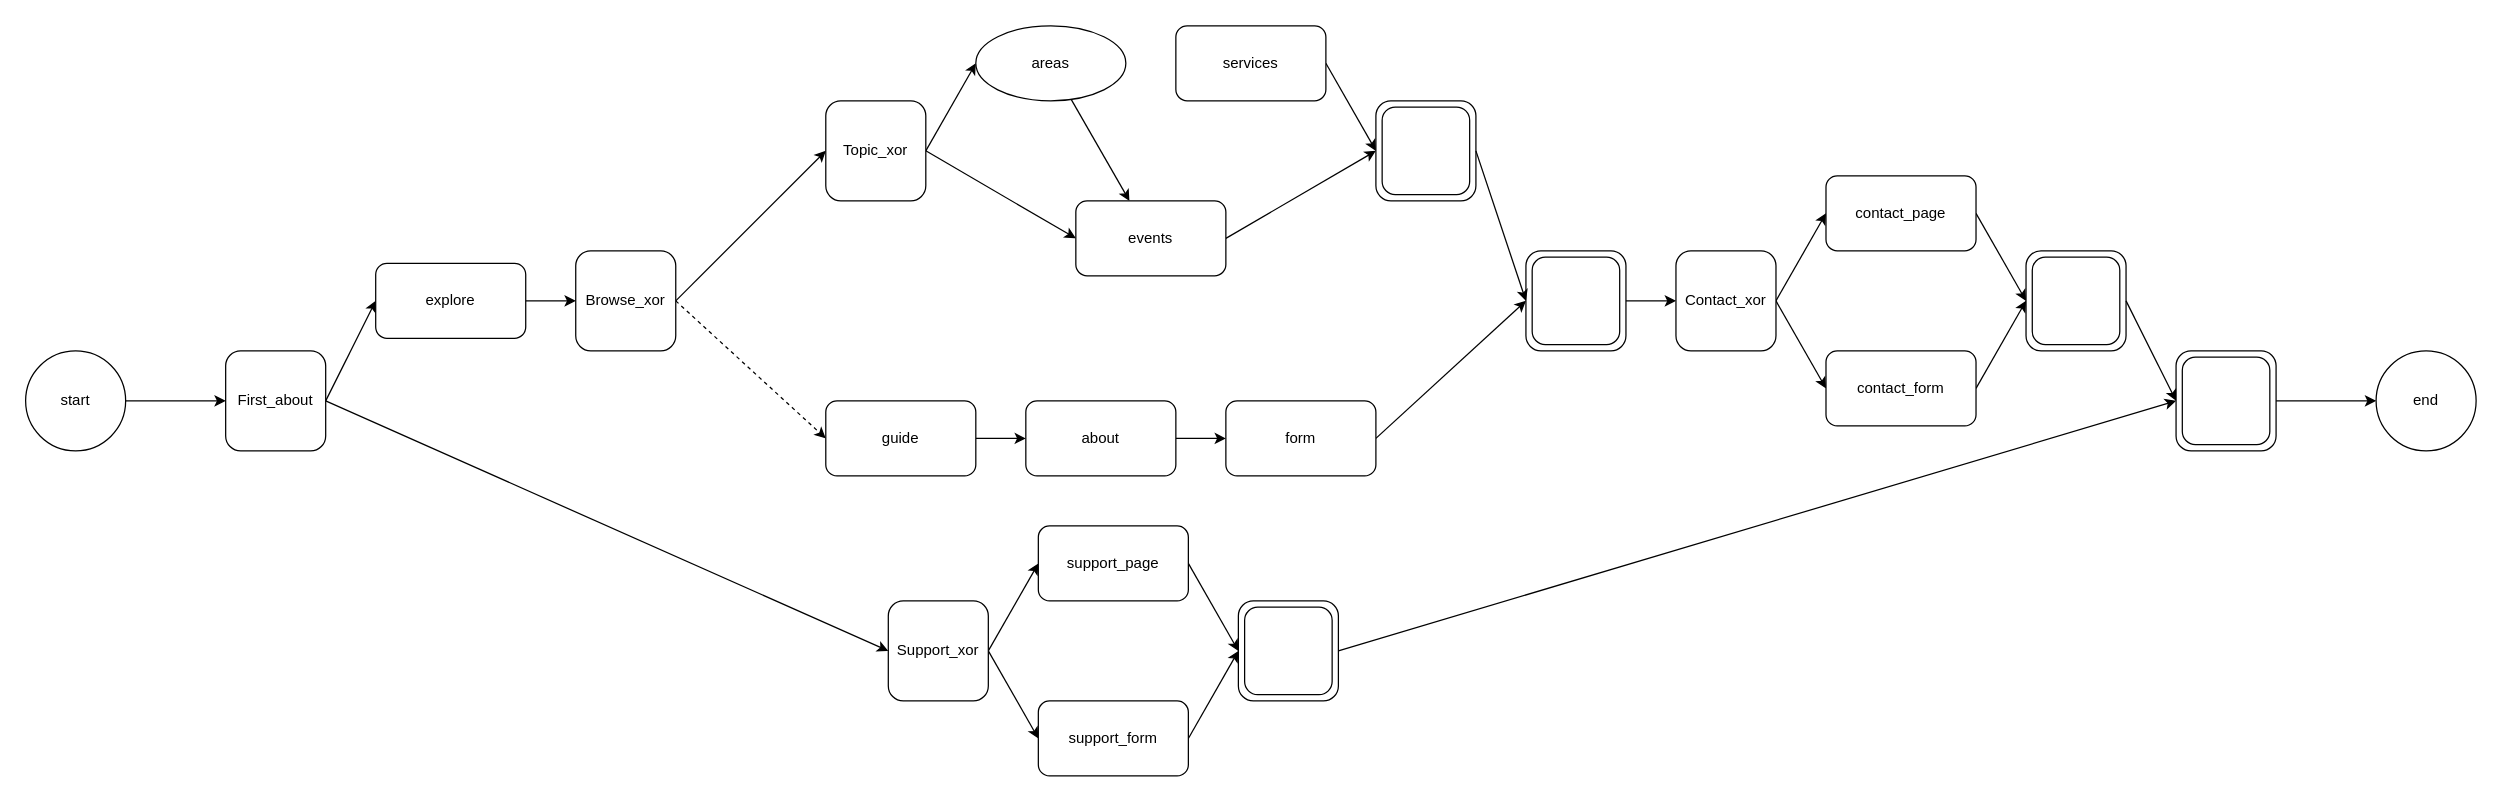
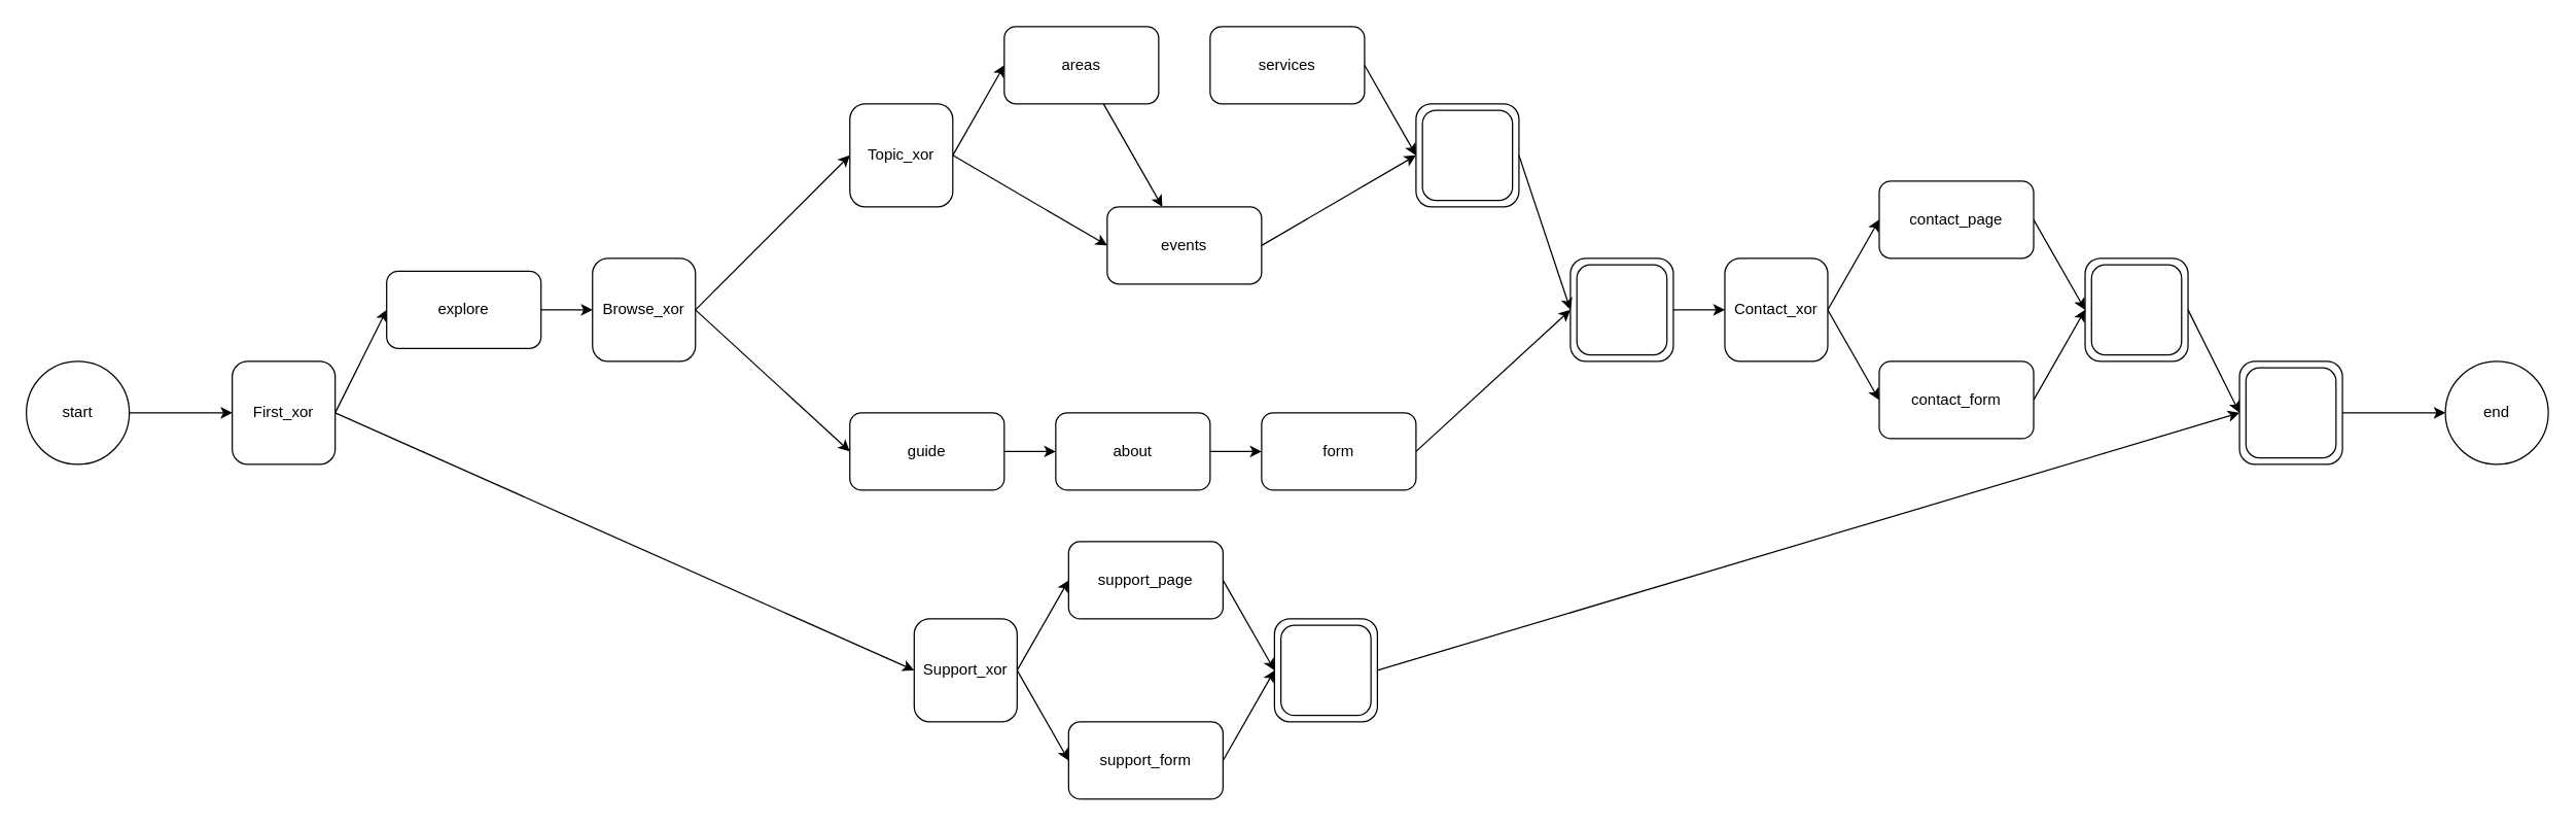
  <mxCell id="0" />
  <mxCell id="1" parent="0" />
  <mxCell id="2" style="edgeStyle=none;rounded=0;orthogonalLoop=1;jettySize=auto;html=1;entryX=0;entryY=0.5;entryDx=0;entryDy=0;" parent="1" source="3" target="53" edge="1"><mxGeometry relative="1" as="geometry" /></mxCell>
  <mxCell id="3" value="start" style="ellipse;whiteSpace=wrap;html=1;aspect=fixed;" parent="1" vertex="1"><mxGeometry x="20" y="280" width="80" height="80" as="geometry" /></mxCell>
  <mxCell id="4" value="" style="group" parent="1" vertex="1" connectable="0"><mxGeometry x="1100" y="80" width="80" height="80" as="geometry" /></mxCell>
  <mxCell id="5" value="" style="rounded=1;whiteSpace=wrap;html=1;" parent="4" vertex="1"><mxGeometry width="80" height="80" as="geometry" /></mxCell>
  <mxCell id="6" value="" style="rounded=1;whiteSpace=wrap;html=1;" parent="4" vertex="1"><mxGeometry x="5" y="5" width="70" height="70" as="geometry" /></mxCell>
- <mxCell id="7" style="rounded=0;orthogonalLoop=1;jettySize=auto;html=1;entryX=0;entryY=0.5;entryDx=0;entryDy=0;exitX=1;exitY=0.5;exitDx=0;exitDy=0;dashed=1;" parent="1" source="9" target="11" edge="1"><mxGeometry relative="1" as="geometry" /></mxCell>
+ <mxCell id="7" style="rounded=0;orthogonalLoop=1;jettySize=auto;html=1;entryX=0;entryY=0.5;entryDx=0;entryDy=0;exitX=1;exitY=0.5;exitDx=0;exitDy=0;" parent="1" source="9" target="11" edge="1"><mxGeometry relative="1" as="geometry" /></mxCell>
  <mxCell id="8" style="edgeStyle=none;rounded=0;orthogonalLoop=1;jettySize=auto;html=1;entryX=0;entryY=0.5;entryDx=0;entryDy=0;exitX=1;exitY=0.5;exitDx=0;exitDy=0;" parent="1" source="9" target="18" edge="1"><mxGeometry relative="1" as="geometry" /></mxCell>
  <mxCell id="9" value="Browse_xor" style="rounded=1;whiteSpace=wrap;html=1;" parent="1" vertex="1"><mxGeometry x="460" y="200" width="80" height="80" as="geometry" /></mxCell>
  <mxCell id="10" style="edgeStyle=orthogonalEdgeStyle;rounded=0;orthogonalLoop=1;jettySize=auto;html=1;entryX=0;entryY=0.5;entryDx=0;entryDy=0;" parent="1" source="11" target="13" edge="1"><mxGeometry relative="1" as="geometry" /></mxCell>
  <mxCell id="11" value="guide" style="rounded=1;whiteSpace=wrap;html=1;" parent="1" vertex="1"><mxGeometry x="660" y="320" width="120" height="60" as="geometry" /></mxCell>
  <mxCell id="12" style="edgeStyle=orthogonalEdgeStyle;rounded=0;orthogonalLoop=1;jettySize=auto;html=1;entryX=0;entryY=0.5;entryDx=0;entryDy=0;" parent="1" source="13" target="15" edge="1"><mxGeometry relative="1" as="geometry" /></mxCell>
  <mxCell id="13" value="about" style="rounded=1;whiteSpace=wrap;html=1;" parent="1" vertex="1"><mxGeometry x="820" y="320" width="120" height="60" as="geometry" /></mxCell>
  <mxCell id="14" style="rounded=0;orthogonalLoop=1;jettySize=auto;html=1;entryX=0;entryY=0.5;entryDx=0;entryDy=0;exitX=1;exitY=0.5;exitDx=0;exitDy=0;" parent="1" source="15" target="24" edge="1"><mxGeometry relative="1" as="geometry"><mxPoint x="1140" y="350" as="targetPoint" /></mxGeometry></mxCell>
  <mxCell id="15" value="form" style="rounded=1;whiteSpace=wrap;html=1;" parent="1" vertex="1"><mxGeometry x="980" y="320" width="120" height="60" as="geometry" /></mxCell>
  <mxCell id="16" style="edgeStyle=none;rounded=0;orthogonalLoop=1;jettySize=auto;html=1;entryX=0;entryY=0.5;entryDx=0;entryDy=0;exitX=1;exitY=0.5;exitDx=0;exitDy=0;" parent="1" source="18" target="20" edge="1"><mxGeometry relative="1" as="geometry" /></mxCell>
  <mxCell id="17" style="edgeStyle=none;rounded=0;orthogonalLoop=1;jettySize=auto;html=1;entryX=0;entryY=0.5;entryDx=0;entryDy=0;exitX=1;exitY=0.5;exitDx=0;exitDy=0;" parent="1" source="18" target="22" edge="1"><mxGeometry relative="1" as="geometry" /></mxCell>
  <mxCell id="18" value="Topic_xor" style="rounded=1;whiteSpace=wrap;html=1;" parent="1" vertex="1"><mxGeometry x="660" y="80" width="80" height="80" as="geometry" /></mxCell>
  <mxCell id="19" style="edgeStyle=none;rounded=0;orthogonalLoop=1;jettySize=auto;html=1;" parent="1" source="20" target="22" edge="1"><mxGeometry relative="1" as="geometry" /></mxCell>
- <mxCell id="20" value="areas" style="ellipse;whiteSpace=wrap;html=1;" parent="1" vertex="1"><mxGeometry x="780" y="20" width="120" height="60" as="geometry" /></mxCell>
+ <mxCell id="20" value="areas" style="rounded=1;whiteSpace=wrap;html=1;" parent="1" vertex="1"><mxGeometry x="780" y="20" width="120" height="60" as="geometry" /></mxCell>
  <mxCell id="21" style="edgeStyle=none;rounded=0;orthogonalLoop=1;jettySize=auto;html=1;entryX=0;entryY=0.5;entryDx=0;entryDy=0;exitX=1;exitY=0.5;exitDx=0;exitDy=0;" parent="1" source="22" target="5" edge="1"><mxGeometry relative="1" as="geometry" /></mxCell>
  <mxCell id="22" value="events" style="rounded=1;whiteSpace=wrap;html=1;" parent="1" vertex="1"><mxGeometry x="860" y="160" width="120" height="60" as="geometry" /></mxCell>
  <mxCell id="23" value="" style="group" parent="1" vertex="1" connectable="0"><mxGeometry x="1220" y="200" width="80" height="80" as="geometry" /></mxCell>
  <mxCell id="24" value="" style="rounded=1;whiteSpace=wrap;html=1;" parent="23" vertex="1"><mxGeometry width="80" height="80" as="geometry" /></mxCell>
  <mxCell id="25" value="" style="rounded=1;whiteSpace=wrap;html=1;" parent="23" vertex="1"><mxGeometry x="5" y="5" width="70" height="70" as="geometry" /></mxCell>
  <mxCell id="26" style="edgeStyle=none;rounded=0;orthogonalLoop=1;jettySize=auto;html=1;entryX=0;entryY=0.5;entryDx=0;entryDy=0;exitX=1;exitY=0.5;exitDx=0;exitDy=0;" parent="1" source="5" target="24" edge="1"><mxGeometry relative="1" as="geometry" /></mxCell>
  <mxCell id="27" value="end" style="ellipse;whiteSpace=wrap;html=1;aspect=fixed;" parent="1" vertex="1"><mxGeometry x="1900" y="280" width="80" height="80" as="geometry" /></mxCell>
  <mxCell id="28" style="edgeStyle=none;rounded=0;orthogonalLoop=1;jettySize=auto;html=1;exitX=1;exitY=0.5;exitDx=0;exitDy=0;entryX=0;entryY=0.5;entryDx=0;entryDy=0;" parent="1" source="29" target="5" edge="1"><mxGeometry relative="1" as="geometry"><mxPoint x="1180" y="120" as="targetPoint" /></mxGeometry></mxCell>
  <mxCell id="29" value="services" style="rounded=1;whiteSpace=wrap;html=1;" parent="1" vertex="1"><mxGeometry x="940" y="20" width="120" height="60" as="geometry" /></mxCell>
  <mxCell id="30" style="edgeStyle=none;rounded=0;orthogonalLoop=1;jettySize=auto;html=1;entryX=0;entryY=0.5;entryDx=0;entryDy=0;exitX=1;exitY=0.5;exitDx=0;exitDy=0;" parent="1" source="32" target="35" edge="1"><mxGeometry relative="1" as="geometry" /></mxCell>
  <mxCell id="31" style="edgeStyle=none;rounded=0;orthogonalLoop=1;jettySize=auto;html=1;entryX=0;entryY=0.5;entryDx=0;entryDy=0;exitX=1;exitY=0.5;exitDx=0;exitDy=0;" parent="1" source="32" target="40" edge="1"><mxGeometry relative="1" as="geometry" /></mxCell>
  <mxCell id="32" value="Contact_xor" style="rounded=1;whiteSpace=wrap;html=1;" parent="1" vertex="1"><mxGeometry x="1340" y="200" width="80" height="80" as="geometry" /></mxCell>
  <mxCell id="33" style="edgeStyle=none;rounded=0;orthogonalLoop=1;jettySize=auto;html=1;entryX=0;entryY=0.5;entryDx=0;entryDy=0;" parent="1" source="24" target="32" edge="1"><mxGeometry relative="1" as="geometry" /></mxCell>
  <mxCell id="34" style="edgeStyle=none;rounded=0;orthogonalLoop=1;jettySize=auto;html=1;entryX=0;entryY=0.5;entryDx=0;entryDy=0;exitX=1;exitY=0.5;exitDx=0;exitDy=0;" parent="1" source="35" target="37" edge="1"><mxGeometry relative="1" as="geometry" /></mxCell>
  <mxCell id="35" value="contact_page" style="rounded=1;whiteSpace=wrap;html=1;" parent="1" vertex="1"><mxGeometry x="1460" y="140" width="120" height="60" as="geometry" /></mxCell>
  <mxCell id="36" value="" style="group" parent="1" vertex="1" connectable="0"><mxGeometry x="1620" y="200" width="80" height="80" as="geometry" /></mxCell>
  <mxCell id="37" value="" style="rounded=1;whiteSpace=wrap;html=1;" parent="36" vertex="1"><mxGeometry width="80" height="80" as="geometry" /></mxCell>
  <mxCell id="38" value="" style="rounded=1;whiteSpace=wrap;html=1;" parent="36" vertex="1"><mxGeometry x="5" y="5" width="70" height="70" as="geometry" /></mxCell>
  <mxCell id="39" style="edgeStyle=none;rounded=0;orthogonalLoop=1;jettySize=auto;html=1;entryX=0;entryY=0.5;entryDx=0;entryDy=0;exitX=1;exitY=0.5;exitDx=0;exitDy=0;" parent="1" source="40" target="37" edge="1"><mxGeometry relative="1" as="geometry" /></mxCell>
  <mxCell id="40" value="contact_form" style="rounded=1;whiteSpace=wrap;html=1;" parent="1" vertex="1"><mxGeometry x="1460" y="280" width="120" height="60" as="geometry" /></mxCell>
  <mxCell id="41" style="edgeStyle=none;rounded=0;orthogonalLoop=1;jettySize=auto;html=1;entryX=0;entryY=0.5;entryDx=0;entryDy=0;exitX=1;exitY=0.5;exitDx=0;exitDy=0;fillColor=#f8cecc;" parent="1" source="43" target="45" edge="1"><mxGeometry relative="1" as="geometry" /></mxCell>
  <mxCell id="42" style="edgeStyle=none;rounded=0;orthogonalLoop=1;jettySize=auto;html=1;entryX=0;entryY=0.5;entryDx=0;entryDy=0;exitX=1;exitY=0.5;exitDx=0;exitDy=0;" parent="1" source="43" target="50" edge="1"><mxGeometry relative="1" as="geometry" /></mxCell>
  <mxCell id="43" value="Support_xor" style="rounded=1;whiteSpace=wrap;html=1;" parent="1" vertex="1"><mxGeometry x="710" y="480" width="80" height="80" as="geometry" /></mxCell>
  <mxCell id="44" style="edgeStyle=none;rounded=0;orthogonalLoop=1;jettySize=auto;html=1;entryX=0;entryY=0.5;entryDx=0;entryDy=0;exitX=1;exitY=0.5;exitDx=0;exitDy=0;fillColor=#f8cecc;" parent="1" source="45" target="47" edge="1"><mxGeometry relative="1" as="geometry" /></mxCell>
  <mxCell id="45" value="support_page" style="rounded=1;whiteSpace=wrap;html=1;" parent="1" vertex="1"><mxGeometry x="830" y="420" width="120" height="60" as="geometry" /></mxCell>
  <mxCell id="46" value="" style="group" parent="1" vertex="1" connectable="0"><mxGeometry x="990" y="480" width="80" height="80" as="geometry" /></mxCell>
  <mxCell id="47" value="" style="rounded=1;whiteSpace=wrap;html=1;" parent="46" vertex="1"><mxGeometry width="80" height="80" as="geometry" /></mxCell>
  <mxCell id="48" value="" style="rounded=1;whiteSpace=wrap;html=1;" parent="46" vertex="1"><mxGeometry x="5" y="5" width="70" height="70" as="geometry" /></mxCell>
  <mxCell id="49" style="edgeStyle=none;rounded=0;orthogonalLoop=1;jettySize=auto;html=1;entryX=0;entryY=0.5;entryDx=0;entryDy=0;exitX=1;exitY=0.5;exitDx=0;exitDy=0;" parent="1" source="50" target="47" edge="1"><mxGeometry relative="1" as="geometry" /></mxCell>
  <mxCell id="50" value="support_form" style="rounded=1;whiteSpace=wrap;html=1;" parent="1" vertex="1"><mxGeometry x="830" y="560" width="120" height="60" as="geometry" /></mxCell>
  <mxCell id="51" style="edgeStyle=none;rounded=0;orthogonalLoop=1;jettySize=auto;html=1;entryX=0;entryY=0.5;entryDx=0;entryDy=0;exitX=1;exitY=0.5;exitDx=0;exitDy=0;fillColor=#f8cecc;" parent="1" source="53" target="43" edge="1"><mxGeometry relative="1" as="geometry" /></mxCell>
  <mxCell id="52" style="edgeStyle=none;rounded=0;orthogonalLoop=1;jettySize=auto;html=1;entryX=0;entryY=0.5;entryDx=0;entryDy=0;exitX=1;exitY=0.5;exitDx=0;exitDy=0;" parent="1" source="53" target="55" edge="1"><mxGeometry relative="1" as="geometry" /></mxCell>
- <mxCell id="53" value="First_about" style="rounded=1;whiteSpace=wrap;html=1;" parent="1" vertex="1"><mxGeometry x="180" y="280" width="80" height="80" as="geometry" /></mxCell>
+ <mxCell id="53" value="First_xor" style="rounded=1;whiteSpace=wrap;html=1;" parent="1" vertex="1"><mxGeometry x="180" y="280" width="80" height="80" as="geometry" /></mxCell>
  <mxCell id="54" style="edgeStyle=none;rounded=0;orthogonalLoop=1;jettySize=auto;html=1;entryX=0;entryY=0.5;entryDx=0;entryDy=0;" parent="1" source="55" target="9" edge="1"><mxGeometry relative="1" as="geometry" /></mxCell>
  <mxCell id="55" value="explore" style="rounded=1;whiteSpace=wrap;html=1;" parent="1" vertex="1"><mxGeometry x="300" y="210" width="120" height="60" as="geometry" /></mxCell>
  <mxCell id="56" value="" style="group" parent="1" vertex="1" connectable="0"><mxGeometry x="1740" y="280" width="80" height="80" as="geometry" /></mxCell>
  <mxCell id="57" value="" style="rounded=1;whiteSpace=wrap;html=1;" parent="56" vertex="1"><mxGeometry width="80" height="80" as="geometry" /></mxCell>
  <mxCell id="58" value="" style="rounded=1;whiteSpace=wrap;html=1;" parent="56" vertex="1"><mxGeometry x="5" y="5" width="70" height="70" as="geometry" /></mxCell>
  <mxCell id="59" style="edgeStyle=none;rounded=0;orthogonalLoop=1;jettySize=auto;html=1;entryX=0;entryY=0.5;entryDx=0;entryDy=0;exitX=1;exitY=0.5;exitDx=0;exitDy=0;fillColor=#f8cecc;" parent="1" source="47" target="57" edge="1"><mxGeometry relative="1" as="geometry" /></mxCell>
  <mxCell id="60" style="edgeStyle=none;rounded=0;orthogonalLoop=1;jettySize=auto;html=1;entryX=0;entryY=0.5;entryDx=0;entryDy=0;exitX=1;exitY=0.5;exitDx=0;exitDy=0;" parent="1" source="37" target="57" edge="1"><mxGeometry relative="1" as="geometry" /></mxCell>
  <mxCell id="61" style="edgeStyle=none;rounded=0;orthogonalLoop=1;jettySize=auto;html=1;entryX=0;entryY=0.5;entryDx=0;entryDy=0;" parent="1" source="57" target="27" edge="1"><mxGeometry relative="1" as="geometry" /></mxCell>
